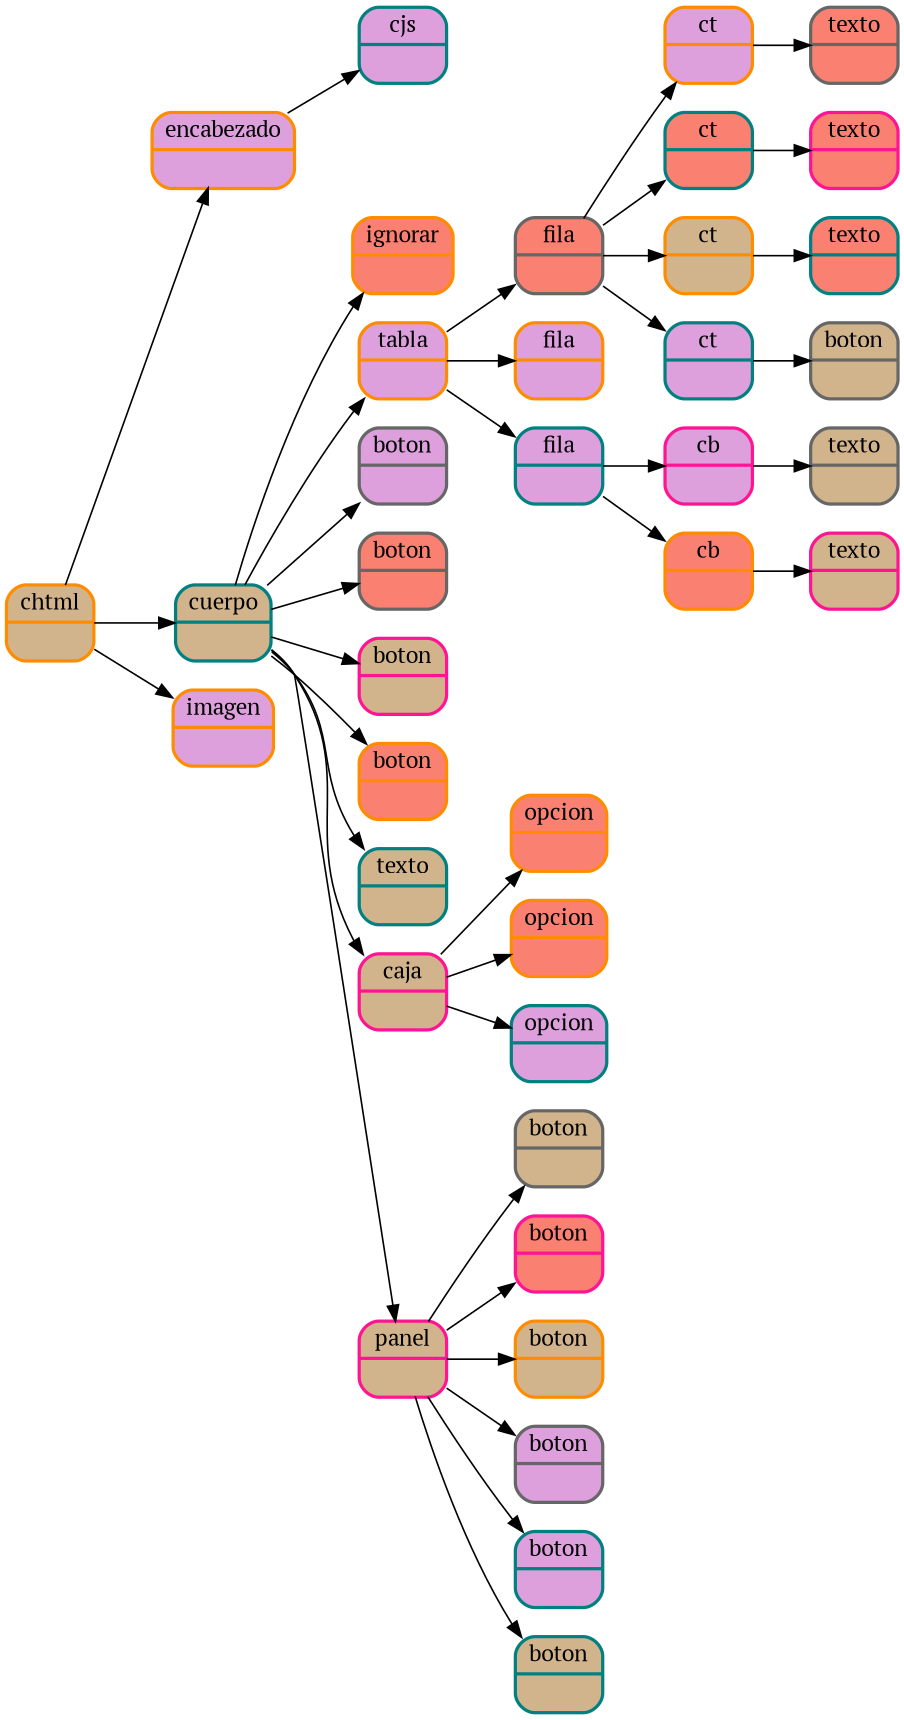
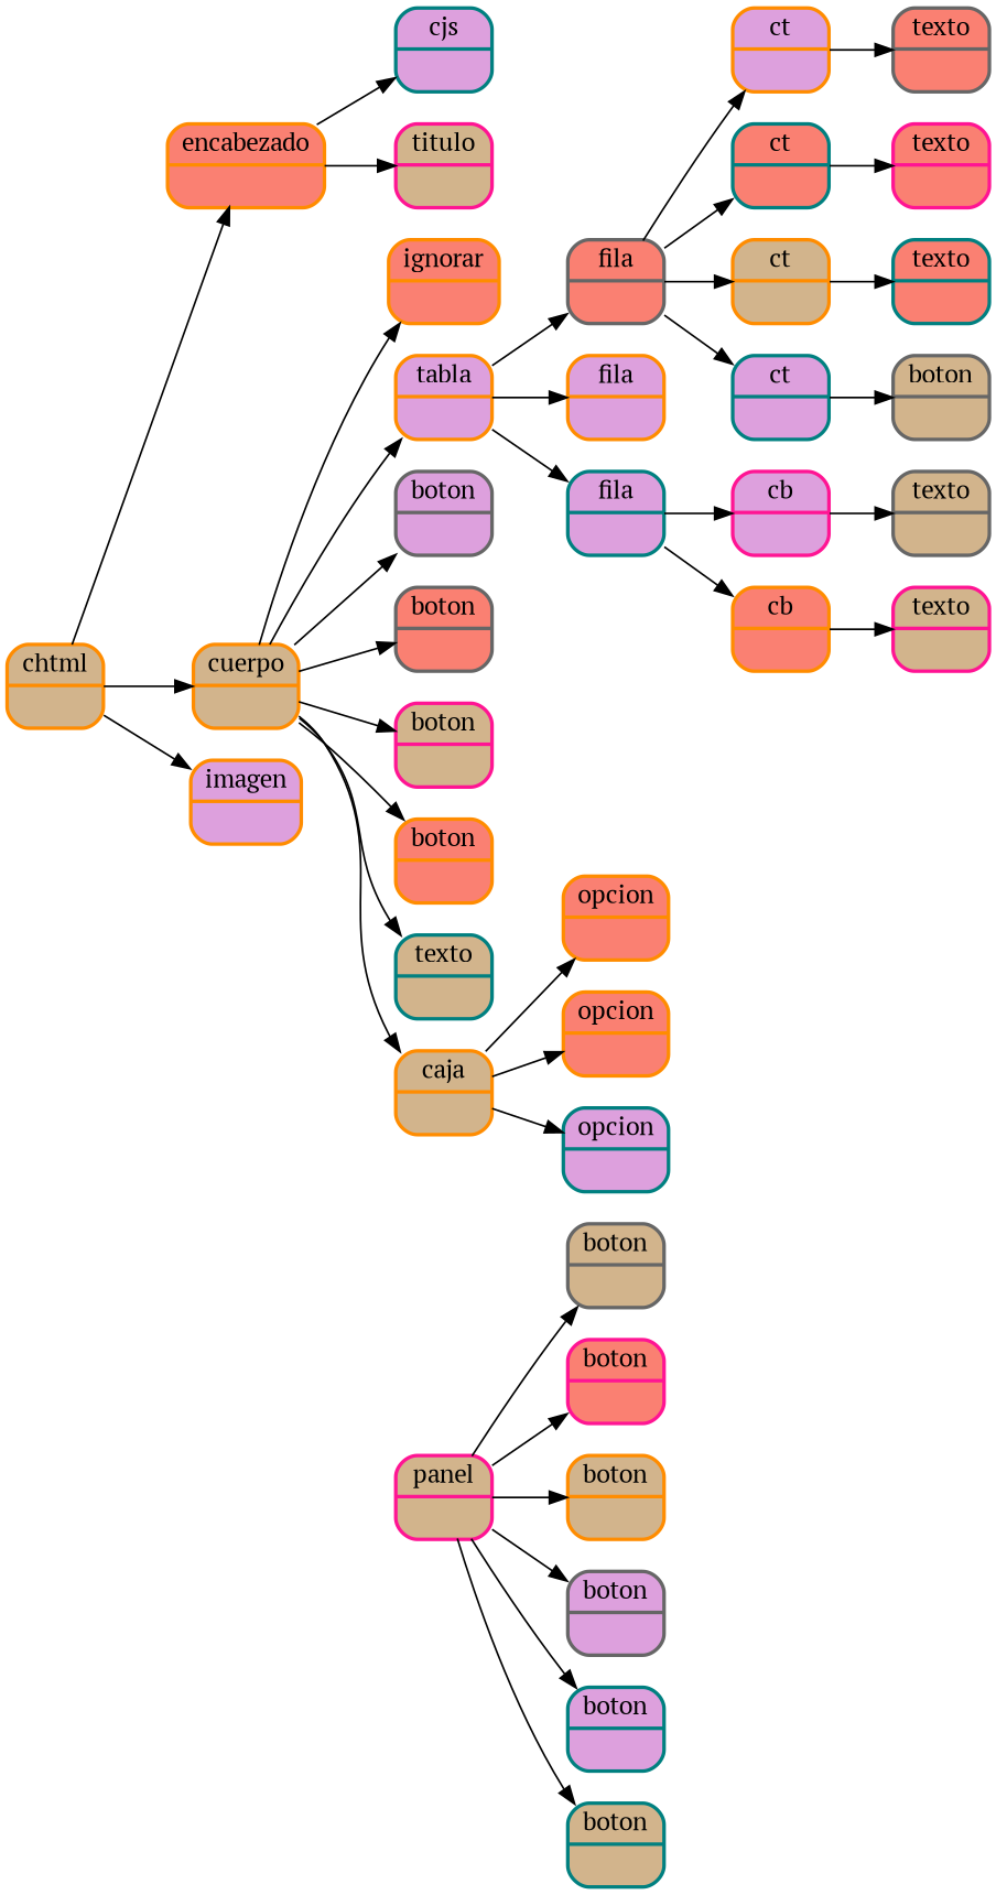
  digraph {
    fontname="PT Serif"
    rankdir=LR
    node [color=darkorange fillcolor=tan fontname="PT Serif" shape=Mrecord style="bold,filled"]
    edge [fontname="PT Serif"]
    n1 [label="chtml | "]
-   n2 [fillcolor=plum label="encabezado | "]
-   n3 [color=teal label="cuerpo | "]
+   n2 [fillcolor=salmon label="encabezado | "]
+   n3 [label="cuerpo | "]
    n4 [fillcolor=plum label="imagen | "]
    n5 [color=teal fillcolor=plum label="cjs | "]
+   n6 [color=deeppink label="titulo | "]
    n7 [fillcolor=salmon label="ignorar | "]
    n8 [fillcolor=plum label="tabla | "]
    n9 [color=gray40 fillcolor=plum label="boton | "]
    n10 [color=gray40 fillcolor=salmon label="boton | "]
    n11 [color=deeppink label="boton | "]
    n12 [fillcolor=salmon label="boton | "]
    n13 [color=teal label="texto | "]
-   n14 [color=deeppink label="caja | "]
+   n14 [label="caja | "]
    n15 [color=deeppink label="panel | "]
    n16 [color=gray40 fillcolor=salmon label="fila | "]
    n17 [fillcolor=plum label="fila | "]
    n18 [color=teal fillcolor=plum label="fila | "]
    n19 [fillcolor=salmon label="opcion | "]
    n20 [fillcolor=salmon label="opcion | "]
    n21 [color=teal fillcolor=plum label="opcion | "]
    n22 [color=gray40 label="boton | "]
    n23 [color=deeppink fillcolor=salmon label="boton | "]
    n24 [label="boton | "]
    n25 [color=gray40 fillcolor=plum label="boton | "]
    n26 [color=teal fillcolor=plum label="boton | "]
    n27 [color=teal label="boton | "]
    n28 [fillcolor=plum label="ct | "]
    n29 [color=teal fillcolor=salmon label="ct | "]
    n30 [label="ct | "]
    n31 [color=teal fillcolor=plum label="ct | "]
    n32 [color=deeppink fillcolor=plum label="cb | "]
    n33 [fillcolor=salmon label="cb | "]
    n34 [color=gray40 fillcolor=salmon label="texto | "]
    n35 [color=deeppink fillcolor=salmon label="texto | "]
    n36 [color=teal fillcolor=salmon label="texto | "]
    n37 [color=gray40 label="boton | "]
    n38 [color=gray40 label="texto | "]
    n39 [color=deeppink label="texto | "]
    n1 -> n2
    n1 -> n3
    n1 -> n4
    n2 -> n5
+   n2 -> n6
    n3 -> n7
    n3 -> n8
    n3 -> n9
    n3 -> n10
    n3 -> n11
    n3 -> n12
    n3 -> n13
    n3 -> n14
-   n3 -> n15
    n8 -> n16
    n8 -> n17
    n8 -> n18
    n14 -> n19
    n14 -> n20
    n14 -> n21
    n15 -> n22
    n15 -> n23
    n15 -> n24
    n15 -> n25
    n15 -> n26
    n15 -> n27
    n16 -> n28
    n16 -> n29
    n16 -> n30
    n16 -> n31
    n18 -> n32
    n18 -> n33
    n28 -> n34
    n29 -> n35
    n30 -> n36
    n31 -> n37
    n32 -> n38
    n33 -> n39
  }
